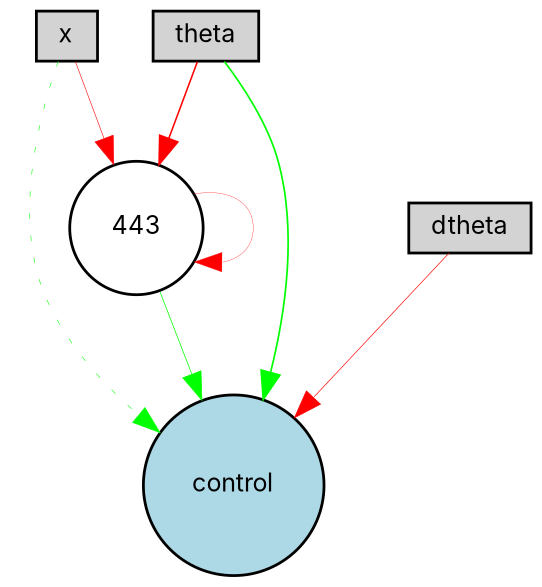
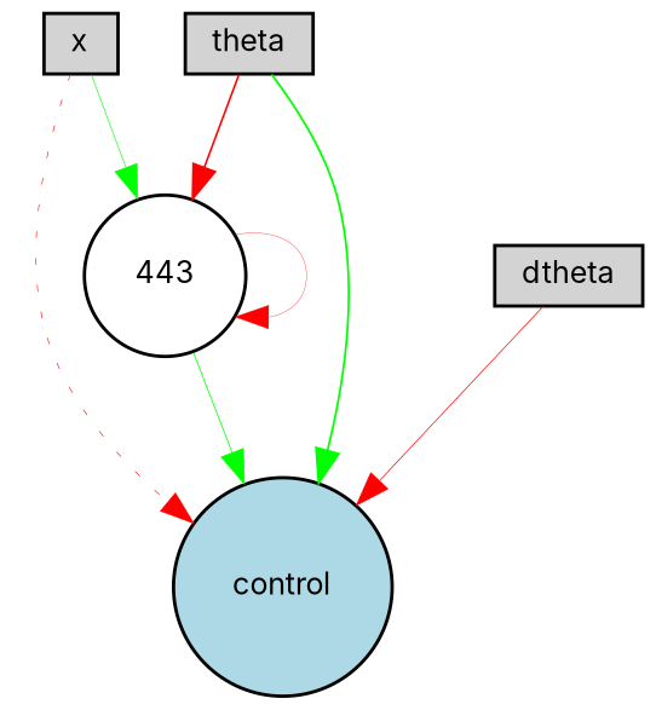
  digraph {
    fontname=Inter
    node [fillcolor=lightgray fontname=Inter fontsize=9 shape=box style=filled]
    edge [color=red fontname=Inter style=solid]
    x [height=0.2 width=0.2]
    control [fillcolor=lightblue height=0.2 shape=circle width=0.2]
    n3 [fillcolor=white height=0.2 label=443 shape=circle width=0.2]
    theta [height=0.2 width=0.2]
    dtheta [height=0.2 width=0.2]
-   x -> control [color=green penwidth=0.20394771770303838 style=dotted]
-   x -> n3 [penwidth=0.21020608073722918]
+   x -> control [penwidth=0.20394771770303838 style=dotted]
+   x -> n3 [color=green penwidth=0.21020608073722918]
    n3 -> control [color=green penwidth=0.26392832452083004]
    n3 -> n3 [penwidth=0.1126043332741655]
    theta -> control [color=green penwidth=0.6134370440171408]
    theta -> n3 [penwidth=0.5592645416808619]
    dtheta -> control [penwidth=0.2387638160358653]
  }
